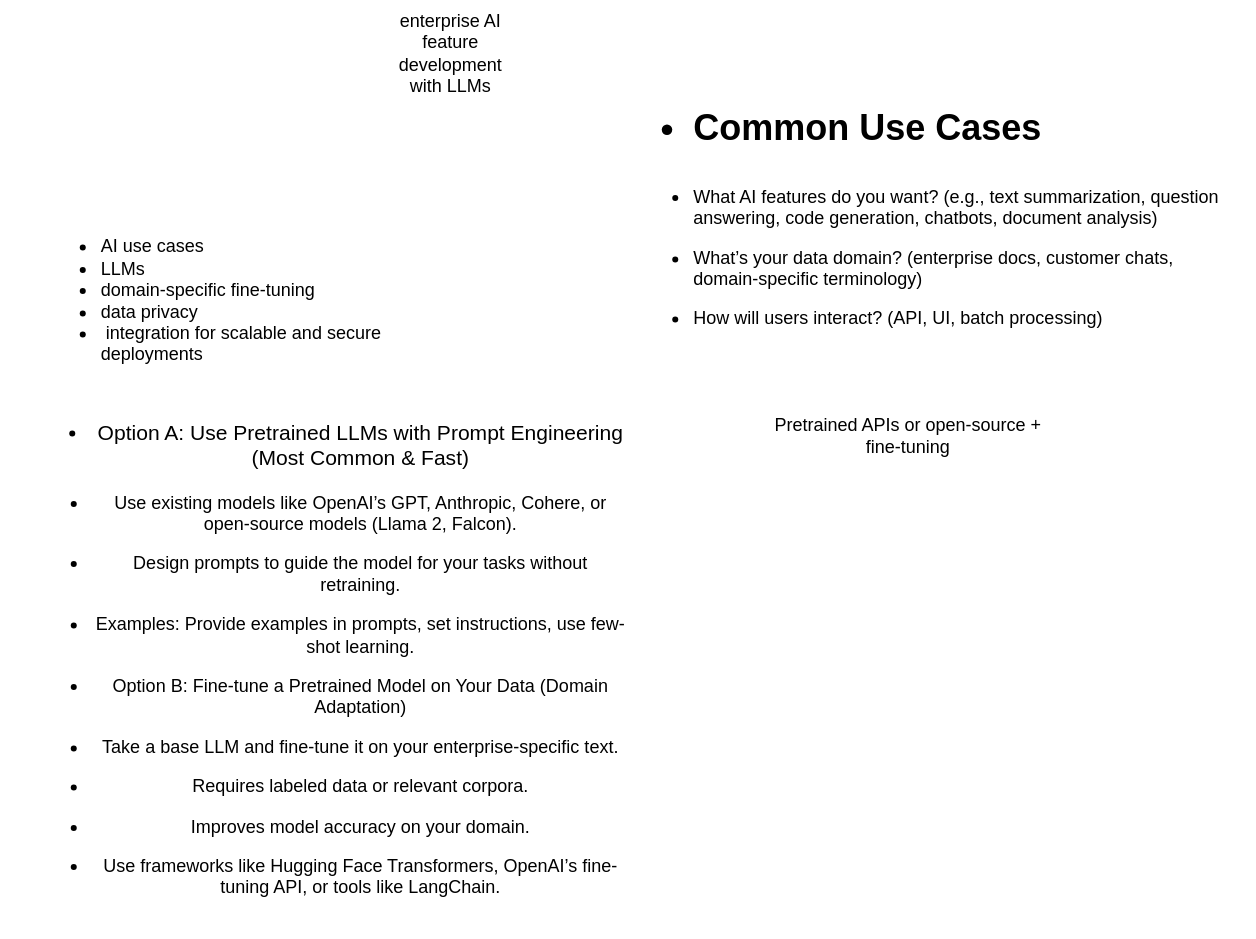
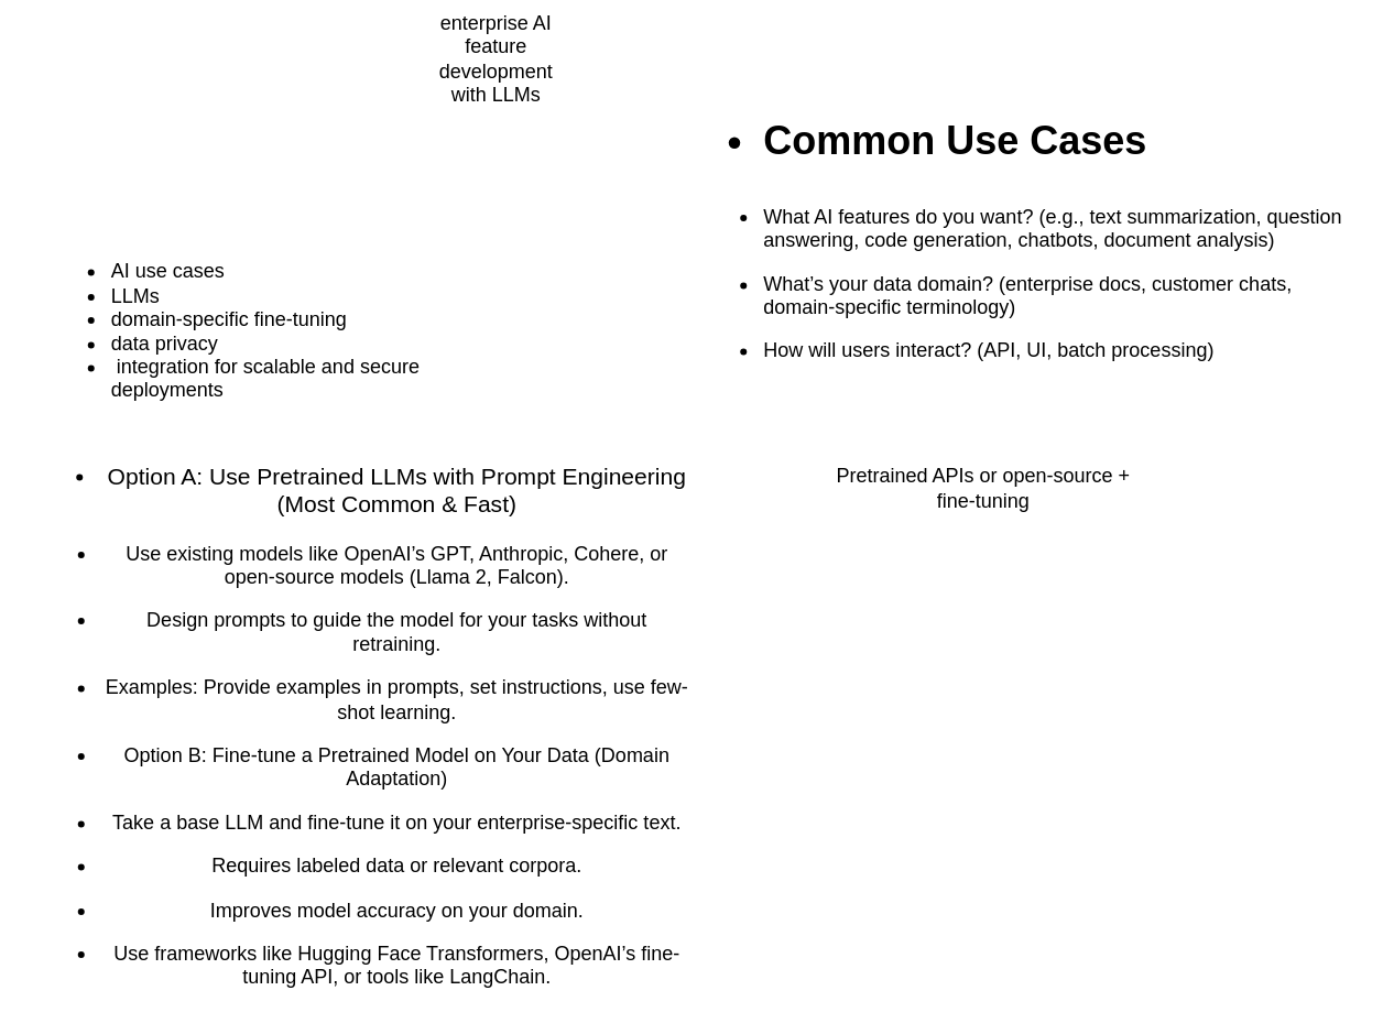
  <mxCell id="0" />
  <mxCell id="1" parent="0" />
  <mxCell id="2" value=" enterprise AI feature development with LLMs" style="text;html=1;align=center;verticalAlign=middle;whiteSpace=wrap;rounded=0;" vertex="1" parent="1"><mxGeometry x="270" y="20" width="60" height="30" as="geometry" /></mxCell>
  <mxCell id="3" value="&lt;ul&gt;&lt;li&gt;AI use cases&lt;/li&gt;&lt;li&gt;LLMs&amp;nbsp;&lt;/li&gt;&lt;li&gt;domain-specific fine-tuning&lt;/li&gt;&lt;li&gt;data privacy&lt;/li&gt;&lt;li&gt;&amp;nbsp;integration for scalable and secure deployments&lt;/li&gt;&lt;/ul&gt;" style="text;html=1;align=left;verticalAlign=middle;whiteSpace=wrap;rounded=0;" vertex="1" parent="1"><mxGeometry x="25" y="180" width="250" height="40" as="geometry" /></mxCell>
  <mxCell id="4" value="&lt;h1 style=&quot;margin-top: 0px;&quot;&gt;&lt;ul&gt;&lt;li&gt;Common Use Cases&lt;/li&gt;&lt;/ul&gt;&lt;/h1&gt;&lt;ul&gt;&lt;li data-end=&quot;508&quot; data-start=&quot;384&quot;&gt;&lt;p data-end=&quot;508&quot; data-start=&quot;386&quot;&gt;What AI features do you want? (e.g., text summarization, question answering, code generation, chatbots, document analysis)&lt;/p&gt;&lt;/li&gt;&lt;li data-end=&quot;598&quot; data-start=&quot;509&quot;&gt;&lt;p data-end=&quot;598&quot; data-start=&quot;511&quot;&gt;What’s your data domain? (enterprise docs, customer chats, domain-specific terminology)&lt;/p&gt;&lt;/li&gt;&lt;li data-end=&quot;598&quot; data-start=&quot;509&quot;&gt;&lt;p data-end=&quot;598&quot; data-start=&quot;511&quot;&gt;&lt;span style=&quot;background-color: transparent; color: light-dark(rgb(0, 0, 0), rgb(255, 255, 255));&quot;&gt;How will users interact? (API, UI, batch processing)&lt;/span&gt;&lt;/p&gt;&lt;/li&gt;&lt;/ul&gt;" style="text;html=1;whiteSpace=wrap;overflow=hidden;rounded=0;" vertex="1" parent="1"><mxGeometry x="420" y="40" width="395" height="190" as="geometry" /></mxCell>
  <mxCell id="5" value="&lt;h3 data-end=&quot;802&quot; data-start=&quot;724&quot;&gt;&lt;ul&gt;&lt;li&gt;&lt;span style=&quot;font-weight: normal;&quot;&gt;Option A: Use Pretrained LLMs with Prompt Engineering (Most Common &amp;amp; Fast)&lt;/span&gt;&lt;/li&gt;&lt;/ul&gt;&lt;/h3&gt;&lt;ul data-end=&quot;1391&quot; data-start=&quot;1136&quot;&gt;&lt;li data-end=&quot;904&quot; data-start=&quot;804&quot;&gt;&lt;p data-end=&quot;904&quot; data-start=&quot;806&quot;&gt;Use existing models like OpenAI’s GPT, Anthropic, Cohere, or open-source models (Llama 2, Falcon).&lt;/p&gt;&lt;/li&gt;&lt;li data-end=&quot;904&quot; data-start=&quot;804&quot;&gt;&lt;p data-end=&quot;904&quot; data-start=&quot;806&quot;&gt;&lt;span style=&quot;background-color: transparent; color: light-dark(rgb(0, 0, 0), rgb(255, 255, 255));&quot;&gt;Design prompts to guide the model for your tasks without retraining.&lt;/span&gt;&lt;/p&gt;&lt;/li&gt;&lt;li data-end=&quot;1057&quot; data-start=&quot;976&quot;&gt;&lt;p data-end=&quot;1057&quot; data-start=&quot;978&quot;&gt;Examples: Provide examples in prompts, set instructions, use few-shot learning.&lt;/p&gt;&lt;/li&gt;&lt;li&gt;Option B: Fine-tune a Pretrained Model on Your Data (Domain Adaptation)&lt;/li&gt;&lt;li data-end=&quot;1204&quot; data-start=&quot;1136&quot;&gt;&lt;p data-end=&quot;1204&quot; data-start=&quot;1138&quot;&gt;Take a base LLM and fine-tune it on your enterprise-specific text.&lt;/p&gt;&lt;/li&gt;&lt;li data-end=&quot;1249&quot; data-start=&quot;1205&quot;&gt;&lt;p data-end=&quot;1249&quot; data-start=&quot;1207&quot;&gt;Requires labeled data or relevant corpora.&lt;/p&gt;&lt;/li&gt;&lt;li data-end=&quot;1291&quot; data-start=&quot;1250&quot;&gt;&lt;p data-end=&quot;1291&quot; data-start=&quot;1252&quot;&gt;Improves model accuracy on your domain.&lt;/p&gt;&lt;/li&gt;&lt;li data-end=&quot;1391&quot; data-start=&quot;1292&quot;&gt;&lt;p data-end=&quot;1391&quot; data-start=&quot;1294&quot;&gt;Use frameworks like Hugging Face Transformers, OpenAI’s fine-tuning API, or tools like LangChain.&lt;/p&gt;&lt;/li&gt;&lt;/ul&gt;&lt;div&gt;&lt;br&gt;&lt;/div&gt;" style="text;html=1;align=center;verticalAlign=middle;whiteSpace=wrap;rounded=0;" vertex="1" parent="1"><mxGeometry x="20" y="430" width="400" height="30" as="geometry" /></mxCell>
- <mxCell id="6" value="Pretrained APIs or open-source + fine-tuning" style="text;html=1;align=center;verticalAlign=middle;whiteSpace=wrap;rounded=0;" vertex="1" parent="1"><mxGeometry x="505" y="275" width="200" height="30" as="geometry" /></mxCell>
+ <mxCell id="6" value="Pretrained APIs or open-source + fine-tuning" style="text;html=1;align=center;verticalAlign=middle;whiteSpace=wrap;rounded=0;" vertex="1" parent="1"><mxGeometry x="495" y="280" width="200" height="30" as="geometry" /></mxCell>
